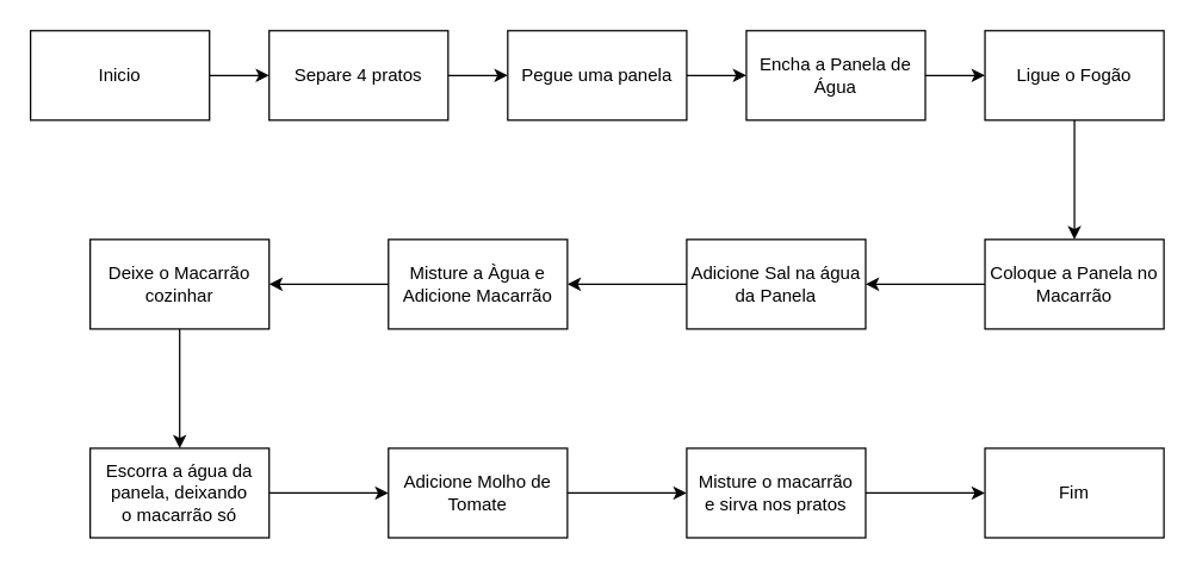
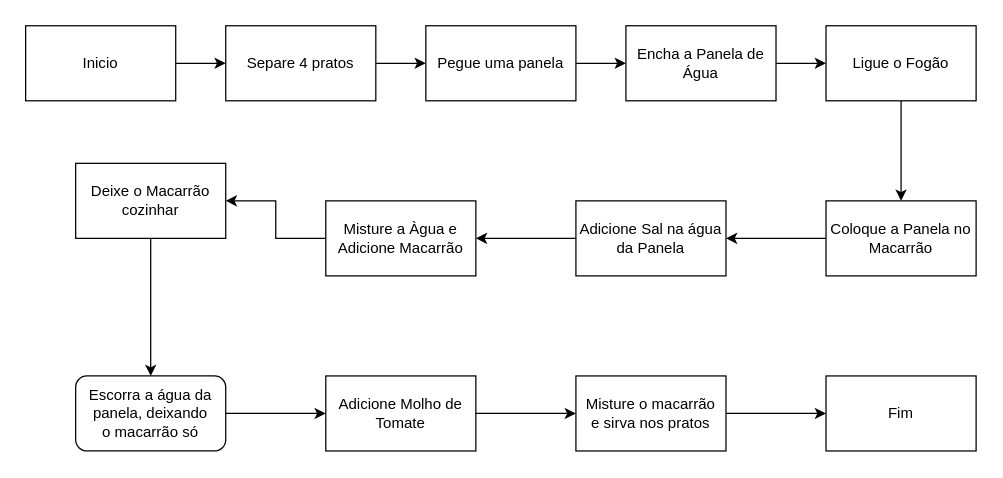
  <mxCell id="0" />
  <mxCell id="1" parent="0" />
  <mxCell id="2" value="" style="edgeStyle=orthogonalEdgeStyle;rounded=0;orthogonalLoop=1;jettySize=auto;html=1;" edge="1" parent="1" source="3" target="5"><mxGeometry relative="1" as="geometry" /></mxCell>
  <mxCell id="3" value="Separe 4 pratos" style="rounded=0;whiteSpace=wrap;html=1;" vertex="1" parent="1"><mxGeometry x="180" y="20" width="120" height="60" as="geometry" /></mxCell>
  <mxCell id="4" value="" style="edgeStyle=orthogonalEdgeStyle;rounded=0;orthogonalLoop=1;jettySize=auto;html=1;" edge="1" parent="1" source="5" target="7"><mxGeometry relative="1" as="geometry" /></mxCell>
  <mxCell id="5" value="Pegue uma panela" style="rounded=0;whiteSpace=wrap;html=1;" vertex="1" parent="1"><mxGeometry x="340" y="20" width="120" height="60" as="geometry" /></mxCell>
  <mxCell id="6" value="" style="edgeStyle=orthogonalEdgeStyle;rounded=0;orthogonalLoop=1;jettySize=auto;html=1;" edge="1" parent="1" source="7" target="9"><mxGeometry relative="1" as="geometry" /></mxCell>
  <mxCell id="7" value="Encha a Panela de&lt;br&gt;Água" style="rounded=0;whiteSpace=wrap;html=1;" vertex="1" parent="1"><mxGeometry x="500" y="20" width="120" height="60" as="geometry" /></mxCell>
  <mxCell id="8" value="" style="edgeStyle=orthogonalEdgeStyle;rounded=0;orthogonalLoop=1;jettySize=auto;html=1;" edge="1" parent="1" source="9" target="11"><mxGeometry relative="1" as="geometry" /></mxCell>
  <mxCell id="9" value="Ligue o Fogão" style="rounded=0;whiteSpace=wrap;html=1;" vertex="1" parent="1"><mxGeometry x="660" y="20" width="120" height="60" as="geometry" /></mxCell>
  <mxCell id="10" value="" style="edgeStyle=orthogonalEdgeStyle;rounded=0;orthogonalLoop=1;jettySize=auto;html=1;" edge="1" parent="1" source="11" target="13"><mxGeometry relative="1" as="geometry" /></mxCell>
  <mxCell id="11" value="Coloque a Panela no&lt;br&gt;Macarrão" style="rounded=0;whiteSpace=wrap;html=1;" vertex="1" parent="1"><mxGeometry x="660" y="160" width="120" height="60" as="geometry" /></mxCell>
  <mxCell id="12" value="" style="edgeStyle=orthogonalEdgeStyle;rounded=0;orthogonalLoop=1;jettySize=auto;html=1;" edge="1" parent="1" source="13" target="15"><mxGeometry relative="1" as="geometry" /></mxCell>
  <mxCell id="13" value="Adicione Sal na água&lt;br&gt;da Panela" style="rounded=0;whiteSpace=wrap;html=1;" vertex="1" parent="1"><mxGeometry x="460" y="160" width="120" height="60" as="geometry" /></mxCell>
  <mxCell id="14" value="" style="edgeStyle=orthogonalEdgeStyle;rounded=0;orthogonalLoop=1;jettySize=auto;html=1;" edge="1" parent="1" source="15" target="17"><mxGeometry relative="1" as="geometry" /></mxCell>
  <mxCell id="15" value="Misture a Àgua e&lt;br&gt;Adicione Macarrão" style="rounded=0;whiteSpace=wrap;html=1;" vertex="1" parent="1"><mxGeometry x="260" y="160" width="120" height="60" as="geometry" /></mxCell>
  <mxCell id="16" value="" style="edgeStyle=orthogonalEdgeStyle;rounded=0;orthogonalLoop=1;jettySize=auto;html=1;" edge="1" parent="1" source="17" target="19"><mxGeometry relative="1" as="geometry" /></mxCell>
- <mxCell id="17" value="Deixe o Macarrão&lt;br&gt;cozinhar" style="rounded=0;whiteSpace=wrap;html=1;" vertex="1" parent="1"><mxGeometry x="60" y="160" width="120" height="60" as="geometry" /></mxCell>
+ <mxCell id="17" value="Deixe o Macarrão&lt;br&gt;cozinhar" style="rounded=0;whiteSpace=wrap;html=1;" vertex="1" parent="1"><mxGeometry x="60" y="130" width="120" height="60" as="geometry" /></mxCell>
  <mxCell id="18" value="" style="edgeStyle=orthogonalEdgeStyle;rounded=0;orthogonalLoop=1;jettySize=auto;html=1;" edge="1" parent="1" source="19" target="21"><mxGeometry relative="1" as="geometry" /></mxCell>
- <mxCell id="19" value="Escorra a água da&lt;br&gt;panela, deixando&lt;br&gt;o macarrão só" style="rounded=0;whiteSpace=wrap;html=1;" vertex="1" parent="1"><mxGeometry x="60" y="300" width="120" height="60" as="geometry" /></mxCell>
+ <mxCell id="19" value="Escorra a água da&lt;br&gt;panela, deixando&lt;br&gt;o macarrão só" style="whiteSpace=wrap;html=1;rounded=1;" vertex="1" parent="1"><mxGeometry x="60" y="300" width="120" height="60" as="geometry" /></mxCell>
  <mxCell id="20" value="" style="edgeStyle=orthogonalEdgeStyle;rounded=0;orthogonalLoop=1;jettySize=auto;html=1;" edge="1" parent="1" source="21" target="23"><mxGeometry relative="1" as="geometry" /></mxCell>
  <mxCell id="21" value="Adicione Molho de Tomate" style="rounded=0;whiteSpace=wrap;html=1;" vertex="1" parent="1"><mxGeometry x="260" y="300" width="120" height="60" as="geometry" /></mxCell>
  <mxCell id="22" value="" style="edgeStyle=orthogonalEdgeStyle;rounded=0;orthogonalLoop=1;jettySize=auto;html=1;" edge="1" parent="1" source="23" target="24"><mxGeometry relative="1" as="geometry" /></mxCell>
  <mxCell id="23" value="Misture o macarrão&lt;br&gt;e sirva nos pratos" style="rounded=0;whiteSpace=wrap;html=1;" vertex="1" parent="1"><mxGeometry x="460" y="300" width="120" height="60" as="geometry" /></mxCell>
  <mxCell id="24" value="Fim" style="rounded=0;whiteSpace=wrap;html=1;" vertex="1" parent="1"><mxGeometry x="660" y="300" width="120" height="60" as="geometry" /></mxCell>
  <mxCell id="25" value="" style="edgeStyle=orthogonalEdgeStyle;rounded=0;orthogonalLoop=1;jettySize=auto;html=1;" edge="1" parent="1" source="26" target="3"><mxGeometry relative="1" as="geometry" /></mxCell>
  <mxCell id="26" value="Inicio" style="rounded=0;whiteSpace=wrap;html=1;" vertex="1" parent="1"><mxGeometry y="20" width="120" height="60" as="geometry" x="20" /></mxCell>
